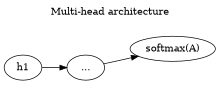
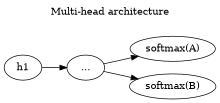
  digraph {
    label="Multi-head architecture"
    labelloc=top
    rankdir=LR
    n1 [label=h1]
    n2 [label="..."]
    n3 [label="softmax(A)"]
+   n4 [label="softmax(B)"]
    n1 -> n2
    n2 -> n3
+   n2 -> n4
  }
